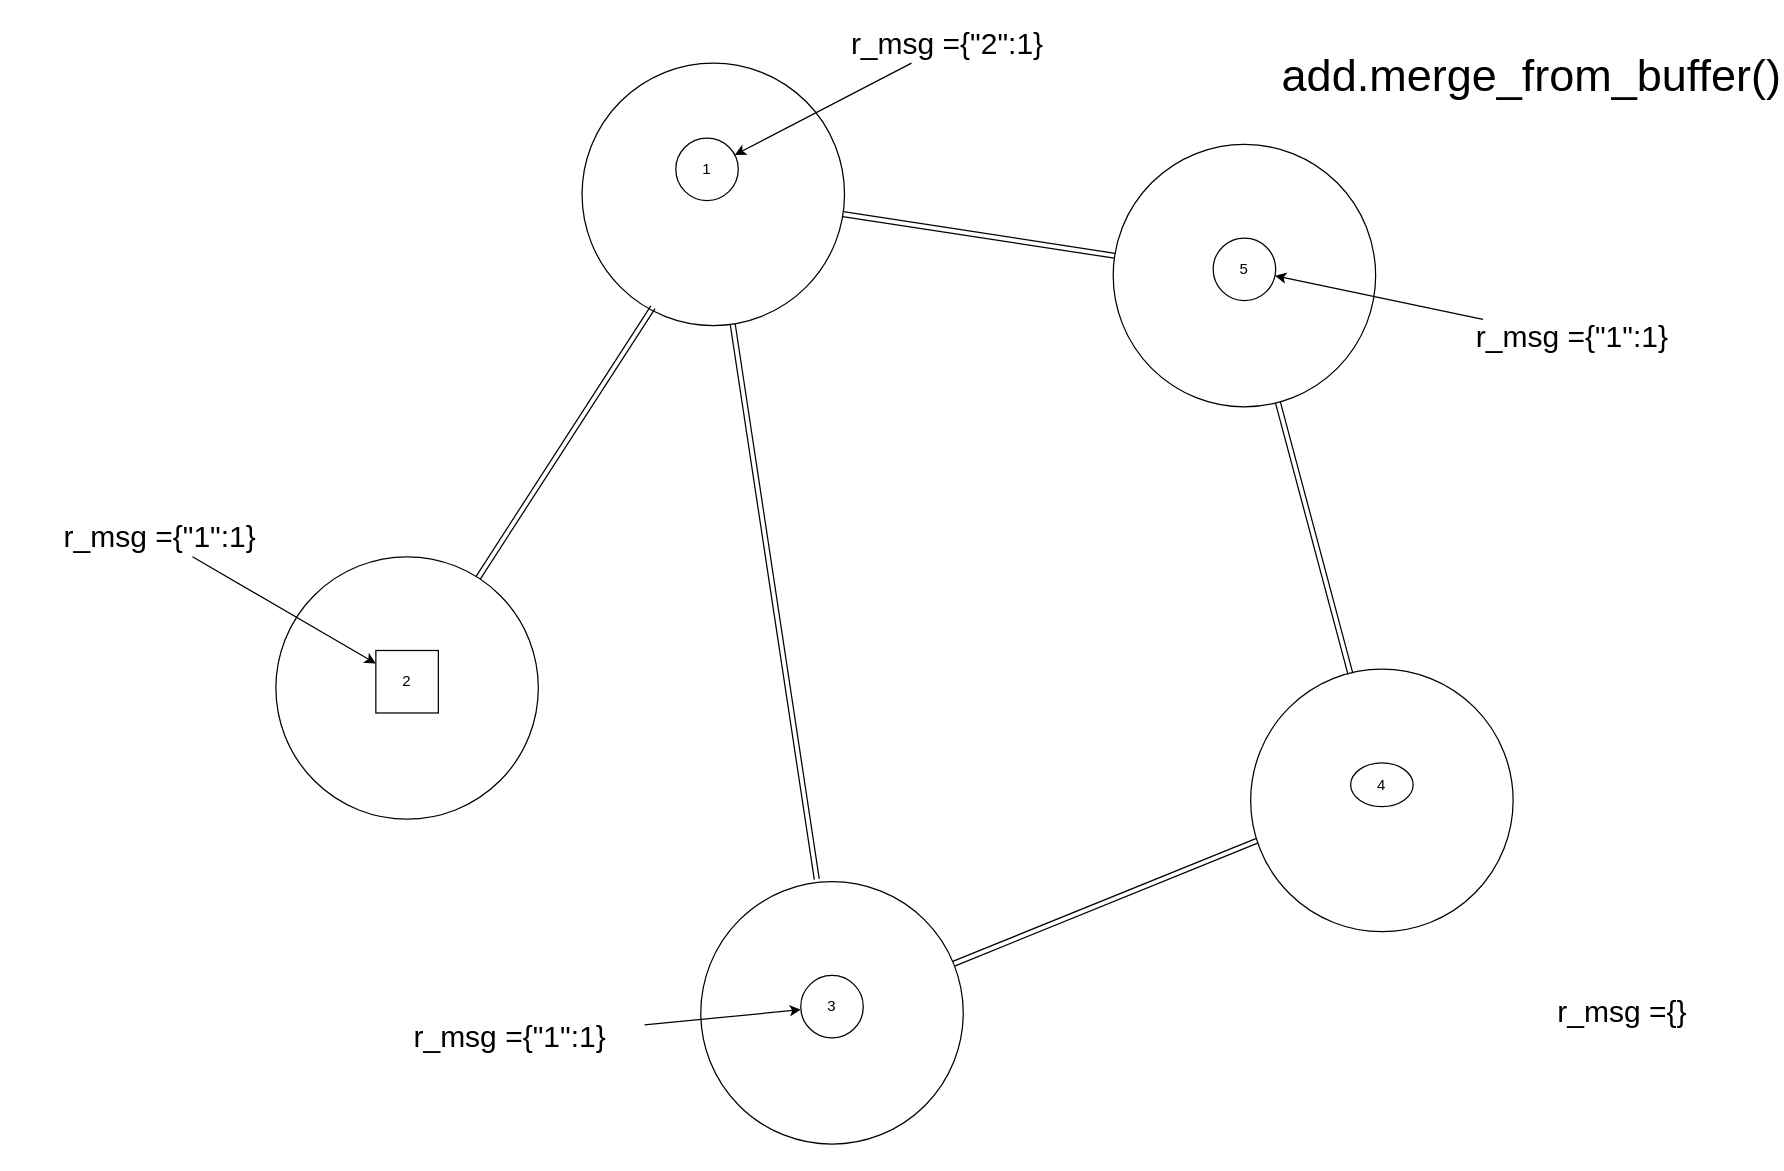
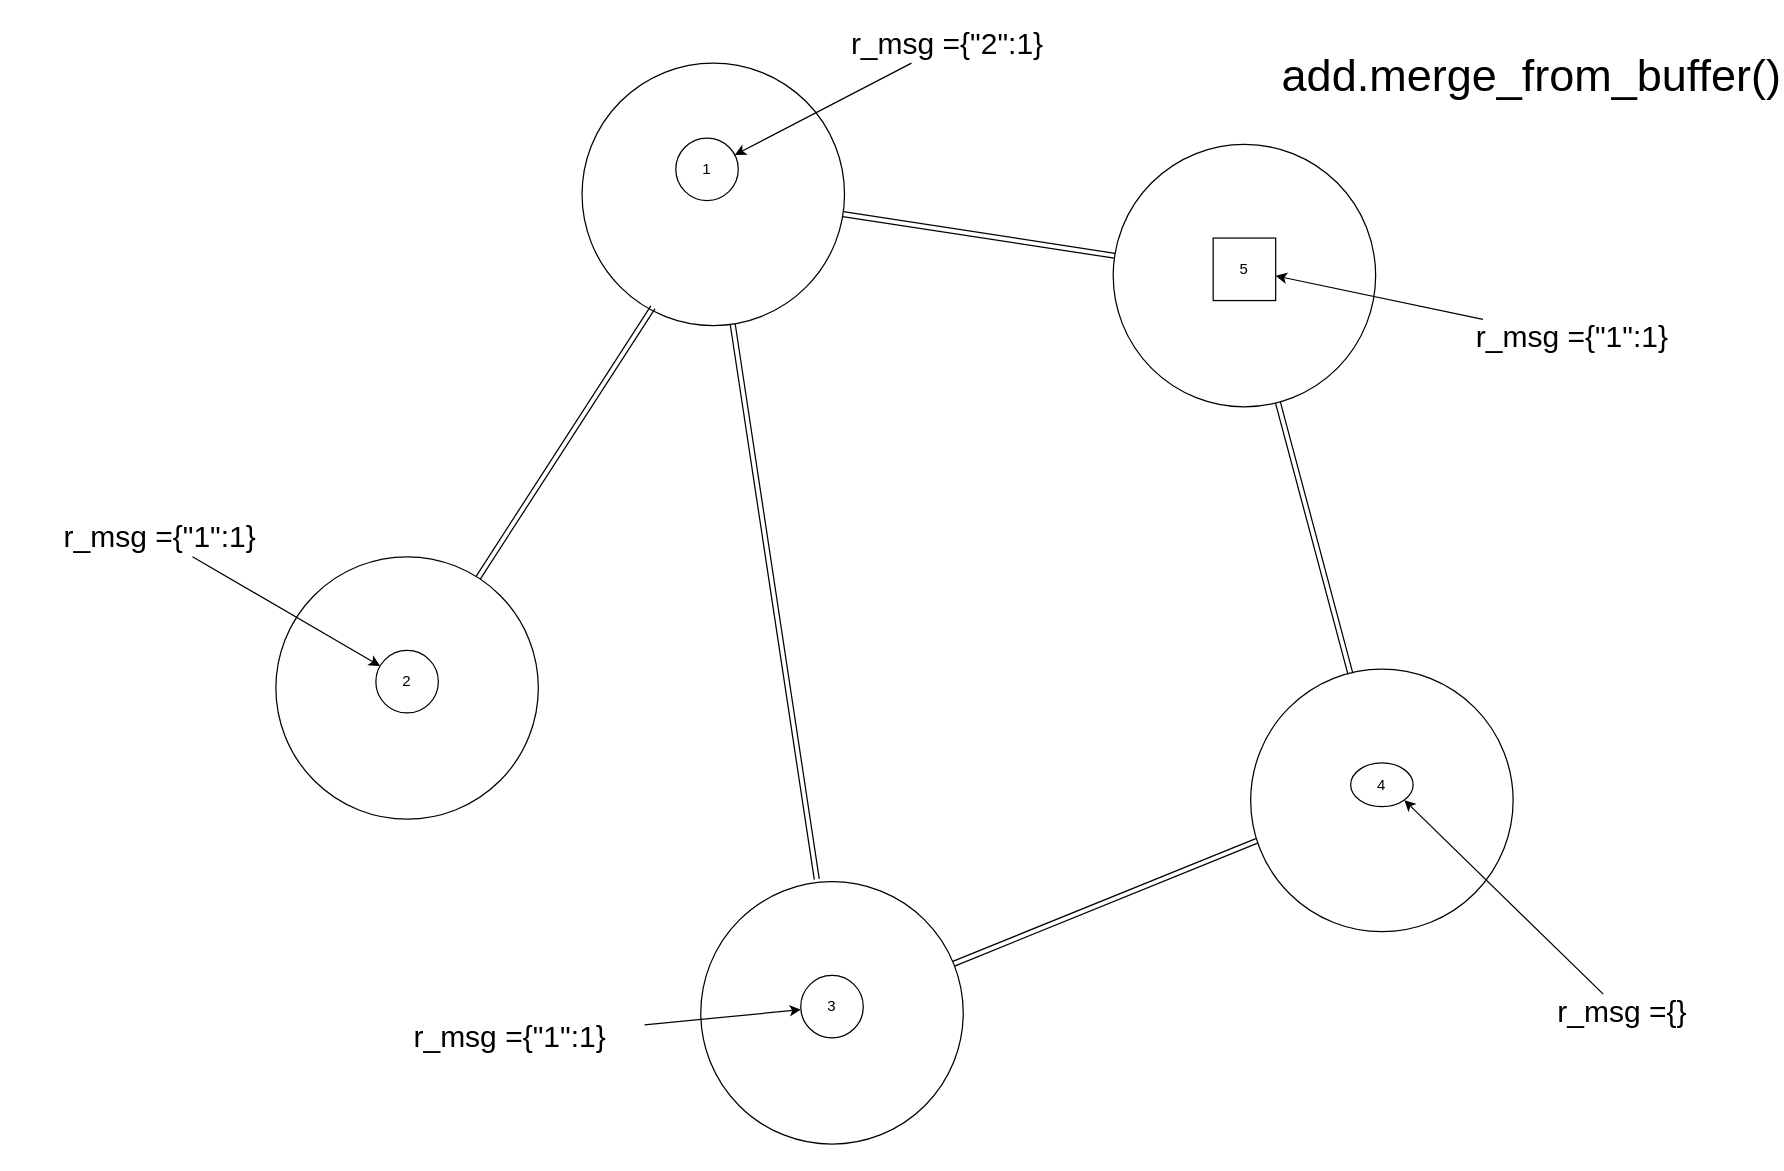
  <mxCell id="0" />
  <mxCell id="1" parent="0" />
  <mxCell id="2" value="Gds类add_one_node_ids方法工作流程图" style="text;html=1;strokeWidth=0;fillColor=none;fontSize=18;fontFamily=Arial;align=center;" parent="1"><mxGeometry x="300" y="20" width="500" height="30" as="geometry" /></mxCell>
  <mxCell id="3" value="图例" style="shape=rectangle;strokeWidth=1;fillColor=#f5f5f5;align=center;fontSize=14;fontFamily=Arial;" parent="1"><mxGeometry x="10" y="60" width="120" height="120" as="geometry" /></mxCell>
  <mxCell id="4" value="节点" style="shape=ellipse;strokeWidth=2;fillColor=none;" parent="1"><mxGeometry x="20" y="90" width="30" height="30" as="geometry" /></mxCell>
  <mxCell id="5" value="节点" style="text;html=1;strokeWidth=0;fillColor=none;" parent="1"><mxGeometry x="60" y="95" width="60" height="20" as="geometry" /></mxCell>
  <mxCell id="6" value="源节点" style="shape=ellipse;strokeWidth=2;fillColor=#ccffcc;" parent="1"><mxGeometry x="20" y="120" width="30" height="30" as="geometry" /></mxCell>
  <mxCell id="7" value="源节点" style="text;html=1;strokeWidth=0;fillColor=none;" parent="1"><mxGeometry x="60" y="125" width="60" height="20" as="geometry" /></mxCell>
  <mxCell id="8" value="边" style="shape=line;strokeWidth=1;" parent="1"><mxGeometry x="20" y="150" width="30" as="geometry" /></mxCell>
  <mxCell id="9" value="边" style="text;html=1;strokeWidth=0;fillColor=none;" parent="1"><mxGeometry x="60" y="145" width="60" height="20" as="geometry" /></mxCell>
  <mxCell id="10" value="节点1" style="shape=ellipse;strokeWidth=2;fillColor=#ccffcc;" parent="1"><mxGeometry x="300" y="200" width="60" height="60" as="geometry" /></mxCell>
  <mxCell id="11" value="节点2" style="shape=ellipse;strokeWidth=2;fillColor=none;" parent="1"><mxGeometry x="400" y="150" width="60" height="60" as="geometry" /></mxCell>
  <mxCell id="12" value="节点3" style="shape=ellipse;strokeWidth=2;fillColor=none;" parent="1"><mxGeometry x="400" y="250" width="60" height="60" as="geometry" /></mxCell>
  <mxCell id="13" value="节点4" style="shape=ellipse;strokeWidth=2;fillColor=none;" parent="1"><mxGeometry x="500" y="150" width="60" height="60" as="geometry" /></mxCell>
  <mxCell id="14" value="节点5" style="shape=ellipse;strokeWidth=2;fillColor=none;" parent="1"><mxGeometry x="500" y="250" width="60" height="60" as="geometry" /></mxCell>
  <mxCell id="15" style="shape=line;strokeWidth=1;" parent="1" source="10" target="11"><mxGeometry as="geometry" /></mxCell>
  <mxCell id="16" style="shape=line;strokeWidth=1;" parent="1" source="10" target="12"><mxGeometry as="geometry" /></mxCell>
  <mxCell id="17" style="shape=line;strokeWidth=1;" parent="1" source="11" target="13"><mxGeometry as="geometry" /></mxCell>
  <mxCell id="18" style="shape=line;strokeWidth=1;" parent="1" source="12" target="14"><mxGeometry as="geometry" /></mxCell>
  <mxCell id="19" style="shape=line;strokeWidth=1;" parent="1" source="11" target="12"><mxGeometry as="geometry" /></mxCell>
  <mxCell id="20" style="shape=line;strokeWidth=1;" parent="1" source="13" target="14"><mxGeometry as="geometry" /></mxCell>
  <mxCell id="21" value="步骤1: 初始化 node_ids = [1]" style="shape=rectangle;strokeWidth=1;fillColor=none;" parent="1"><mxGeometry x="650" y="100" width="150" height="60" as="geometry" /></mxCell>
  <mxCell id="22" value="步骤2: 遍历node_ids for node_id in node_ids:" style="shape=rectangle;strokeWidth=1;fillColor=none;" parent="1"><mxGeometry x="650" y="180" width="150" height="60" as="geometry" /></mxCell>
  <mxCell id="23" value="步骤3: 获取原始消息 origin_msg = json.loads(self.nodeid_msg_dict[node_id])" style="shape=rectangle;strokeWidth=1;fillColor=none;" parent="1"><mxGeometry x="650" y="260" width="150" height="60" as="geometry" /></mxCell>
  <mxCell id="24" value="步骤4: 创建新消息 add_msg = {str(node_id): 1}" style="shape=rectangle;strokeWidth=1;fillColor=none;" parent="1"><mxGeometry x="650" y="340" width="150" height="60" as="geometry" /></mxCell>
  <mxCell id="25" value="步骤5: 更新原始消息 origin_msg.update(add_msg)" style="shape=rectangle;strokeWidth=1;fillColor=none;" parent="1"><mxGeometry x="650" y="420" width="150" height="60" as="geometry" /></mxCell>
  <mxCell id="26" value="步骤6: 合并消息 buffer = [add_msg, origin_msg] merged_dict = merge_dicts_with_sum(buffer)" style="shape=rectangle;strokeWidth=1;fillColor=none;" parent="1"><mxGeometry x="650" y="500" width="150" height="80" as="geometry" /></mxCell>
  <mxCell id="27" value="步骤7: 保存结果 self.nodeid_msg_dict[node_id] = json.dumps(merged_dict) self.normalize_node_id(node_id)" style="shape=rectangle;strokeWidth=1;fillColor=none;" parent="1"><mxGeometry x="650" y="590" width="150" height="80" as="geometry" /></mxCell>
  <mxCell id="28" value="原始消息: {}" style="shape=rectangle;strokeWidth=1;fillColor=none;" parent="1"><mxGeometry x="300" y="350" width="200" height="40" as="geometry" /></mxCell>
  <mxCell id="29" value="添加消息: {'1': 1}" style="shape=rectangle;strokeWidth=1;fillColor=none;" parent="1"><mxGeometry x="300" y="410" width="200" height="40" as="geometry" /></mxCell>
  <mxCell id="30" value="合并后消息: {'1': 1}" style="shape=rectangle;strokeWidth=1;fillColor=none;" parent="1"><mxGeometry x="300" y="470" width="200" height="40" as="geometry" /></mxCell>
  <mxCell id="31" style="shape=arrow;strokeWidth=1;" parent="1" source="21" target="22"><mxGeometry as="geometry" /></mxCell>
  <mxCell id="32" style="shape=arrow;strokeWidth=1;" parent="1" source="22" target="23"><mxGeometry as="geometry" /></mxCell>
  <mxCell id="33" style="shape=arrow;strokeWidth=1;" parent="1" source="23" target="24"><mxGeometry as="geometry" /></mxCell>
  <mxCell id="34" style="shape=arrow;strokeWidth=1;" parent="1" source="24" target="25"><mxGeometry as="geometry" /></mxCell>
  <mxCell id="35" style="shape=arrow;strokeWidth=1;" parent="1" source="25" target="26"><mxGeometry as="geometry" /></mxCell>
  <mxCell id="36" style="shape=arrow;strokeWidth=1;" parent="1" source="26" target="27"><mxGeometry as="geometry" /></mxCell>
  <mxCell id="37" style="shape=dashed;strokeWidth=1;" parent="1" source="10" target="22"><mxGeometry as="geometry" /></mxCell>
  <mxCell id="38" style="shape=dashed;strokeWidth=1;" parent="1" source="23" target="28"><mxGeometry as="geometry" /></mxCell>
  <mxCell id="39" style="shape=dashed;strokeWidth=1;" parent="1" source="24" target="29"><mxGeometry as="geometry" /></mxCell>
  <mxCell id="40" style="shape=dashed;strokeWidth=1;" parent="1" source="26" target="30"><mxGeometry as="geometry" /></mxCell>
  <mxCell id="41" value="" style="group" parent="1" vertex="1" connectable="0"><mxGeometry x="465" y="50" width="210" height="210" as="geometry" /></mxCell>
  <mxCell id="42" value="" style="ellipse;whiteSpace=wrap;html=1;aspect=fixed;fillColor=none;" parent="41" vertex="1"><mxGeometry width="210" height="210" as="geometry" /></mxCell>
  <mxCell id="43" value="1" style="ellipse;whiteSpace=wrap;html=1;aspect=fixed;strokeColor=default;fillColor=none;" parent="41" vertex="1"><mxGeometry x="75" y="60" width="50" height="50" as="geometry" /></mxCell>
  <mxCell id="44" value="" style="group" parent="1" vertex="1" connectable="0"><mxGeometry x="220" y="445" width="210" height="210" as="geometry" /></mxCell>
  <mxCell id="45" value="" style="ellipse;whiteSpace=wrap;html=1;aspect=fixed;fillColor=none;" parent="44" vertex="1"><mxGeometry width="210" height="210" as="geometry" /></mxCell>
- <mxCell id="46" value="2" style="whiteSpace=wrap;html=1;aspect=fixed;strokeColor=default;fillColor=none;rounded=0;" parent="44" vertex="1"><mxGeometry x="80" y="75" width="50" height="50" as="geometry" /></mxCell>
+ <mxCell id="46" value="2" style="ellipse;whiteSpace=wrap;html=1;aspect=fixed;strokeColor=default;fillColor=none;" parent="44" vertex="1"><mxGeometry x="80" y="75" width="50" height="50" as="geometry" /></mxCell>
  <mxCell id="47" value="" style="group" parent="1" vertex="1" connectable="0"><mxGeometry x="560" y="705" width="210" height="210" as="geometry" /></mxCell>
  <mxCell id="48" value="" style="ellipse;whiteSpace=wrap;html=1;aspect=fixed;fillColor=none;" parent="47" vertex="1"><mxGeometry width="210" height="210" as="geometry" /></mxCell>
  <mxCell id="49" value="3" style="ellipse;whiteSpace=wrap;html=1;aspect=fixed;strokeColor=default;fillColor=none;" parent="47" vertex="1"><mxGeometry x="80" y="75" width="50" height="50" as="geometry" /></mxCell>
  <mxCell id="50" value="" style="group" parent="1" vertex="1" connectable="0"><mxGeometry x="1000" y="535" width="210" height="210" as="geometry" /></mxCell>
  <mxCell id="51" value="" style="ellipse;whiteSpace=wrap;html=1;aspect=fixed;fillColor=none;" parent="50" vertex="1"><mxGeometry width="210" height="210" as="geometry" /></mxCell>
  <mxCell id="52" value="4" style="ellipse;whiteSpace=wrap;html=1;aspect=fixed;strokeColor=default;fillColor=none;" parent="50" vertex="1"><mxGeometry x="80" y="75" width="50" height="35" as="geometry" /></mxCell>
  <mxCell id="53" value="" style="group" parent="1" vertex="1" connectable="0"><mxGeometry x="890" y="115" width="210" height="210" as="geometry" /></mxCell>
  <mxCell id="54" value="" style="ellipse;whiteSpace=wrap;html=1;aspect=fixed;fillColor=none;" parent="53" vertex="1"><mxGeometry width="210" height="210" as="geometry" /></mxCell>
- <mxCell id="55" value="5" style="ellipse;whiteSpace=wrap;html=1;aspect=fixed;strokeColor=default;fillColor=none;" parent="53" vertex="1"><mxGeometry x="80" y="75" width="50" height="50" as="geometry" /></mxCell>
+ <mxCell id="55" value="5" style="whiteSpace=wrap;html=1;aspect=fixed;strokeColor=default;fillColor=none;rounded=0;" parent="53" vertex="1"><mxGeometry x="80" y="75" width="50" height="50" as="geometry" /></mxCell>
  <mxCell id="56" style="html=1;entryX=0.27;entryY=0.93;entryDx=0;entryDy=0;entryPerimeter=0;shape=link;" parent="1" source="45" target="42" edge="1"><mxGeometry relative="1" as="geometry" /></mxCell>
  <mxCell id="57" style="html=1;shape=link;" parent="1" source="42" target="54" edge="1"><mxGeometry relative="1" as="geometry" /></mxCell>
  <mxCell id="58" style="html=1;entryX=0.38;entryY=0.017;entryDx=0;entryDy=0;entryPerimeter=0;shape=link;" parent="1" source="54" target="51" edge="1"><mxGeometry relative="1" as="geometry" /></mxCell>
  <mxCell id="59" style="html=1;entryX=0.442;entryY=-0.009;entryDx=0;entryDy=0;entryPerimeter=0;shape=link;" parent="1" source="42" target="48" edge="1"><mxGeometry relative="1" as="geometry" /></mxCell>
  <mxCell id="60" style="html=1;entryX=0.023;entryY=0.654;entryDx=0;entryDy=0;entryPerimeter=0;shape=link;" parent="1" source="48" target="51" edge="1"><mxGeometry relative="1" as="geometry" /></mxCell>
  <mxCell id="61" value="&lt;font style=&quot;font-size: 36px;&quot;&gt;add.merge_from_buffer()&lt;/font&gt;" style="text;html=1;align=center;verticalAlign=middle;whiteSpace=wrap;rounded=0;" vertex="1" parent="1"><mxGeometry x="1120" y="45" width="210" height="30" as="geometry" /></mxCell>
  <mxCell id="62" style="edgeStyle=none;html=1;" edge="1" parent="1" source="63" target="43"><mxGeometry relative="1" as="geometry" /></mxCell>
  <mxCell id="63" value="&lt;font style=&quot;font-size: 24px;&quot;&gt;r_msg ={&quot;2&quot;:1}&lt;/font&gt;" style="text;html=1;align=center;verticalAlign=middle;whiteSpace=wrap;rounded=0;" vertex="1" parent="1"><mxGeometry x="650" y="20" width="215" height="30" as="geometry" /></mxCell>
  <mxCell id="64" style="edgeStyle=none;html=1;" edge="1" parent="1" source="65" target="46"><mxGeometry relative="1" as="geometry" /></mxCell>
  <mxCell id="65" value="&lt;font style=&quot;font-size: 24px;&quot;&gt;r_msg ={&quot;1&quot;:1}&lt;/font&gt;" style="text;html=1;align=center;verticalAlign=middle;whiteSpace=wrap;rounded=0;" vertex="1" parent="1"><mxGeometry x="20" y="415" width="215" height="30" as="geometry" /></mxCell>
  <mxCell id="66" style="edgeStyle=none;html=1;" edge="1" parent="1" source="67" target="49"><mxGeometry relative="1" as="geometry" /></mxCell>
  <mxCell id="67" value="&lt;font style=&quot;font-size: 24px;&quot;&gt;r_msg ={&quot;1&quot;:1}&lt;/font&gt;" style="text;html=1;align=center;verticalAlign=middle;whiteSpace=wrap;rounded=0;" vertex="1" parent="1"><mxGeometry x="300" y="815" width="215" height="30" as="geometry" /></mxCell>
+ <mxCell id="68" style="edgeStyle=none;html=1;entryX=1;entryY=1;entryDx=0;entryDy=0;" edge="1" parent="1" source="69" target="52"><mxGeometry relative="1" as="geometry" /></mxCell>
  <mxCell id="69" value="&lt;font style=&quot;font-size: 24px;&quot;&gt;r_msg ={}&lt;/font&gt;" style="text;html=1;align=center;verticalAlign=middle;whiteSpace=wrap;rounded=0;" vertex="1" parent="1"><mxGeometry x="1190" y="795" width="215" height="30" as="geometry" /></mxCell>
  <mxCell id="70" style="edgeStyle=none;html=1;" edge="1" parent="1" source="71" target="55"><mxGeometry relative="1" as="geometry" /></mxCell>
  <mxCell id="71" value="&lt;font style=&quot;font-size: 24px;&quot;&gt;r_msg ={&quot;1&quot;:1}&lt;/font&gt;" style="text;html=1;align=center;verticalAlign=middle;whiteSpace=wrap;rounded=0;" vertex="1" parent="1"><mxGeometry x="1150" y="255" width="215" height="30" as="geometry" /></mxCell>
